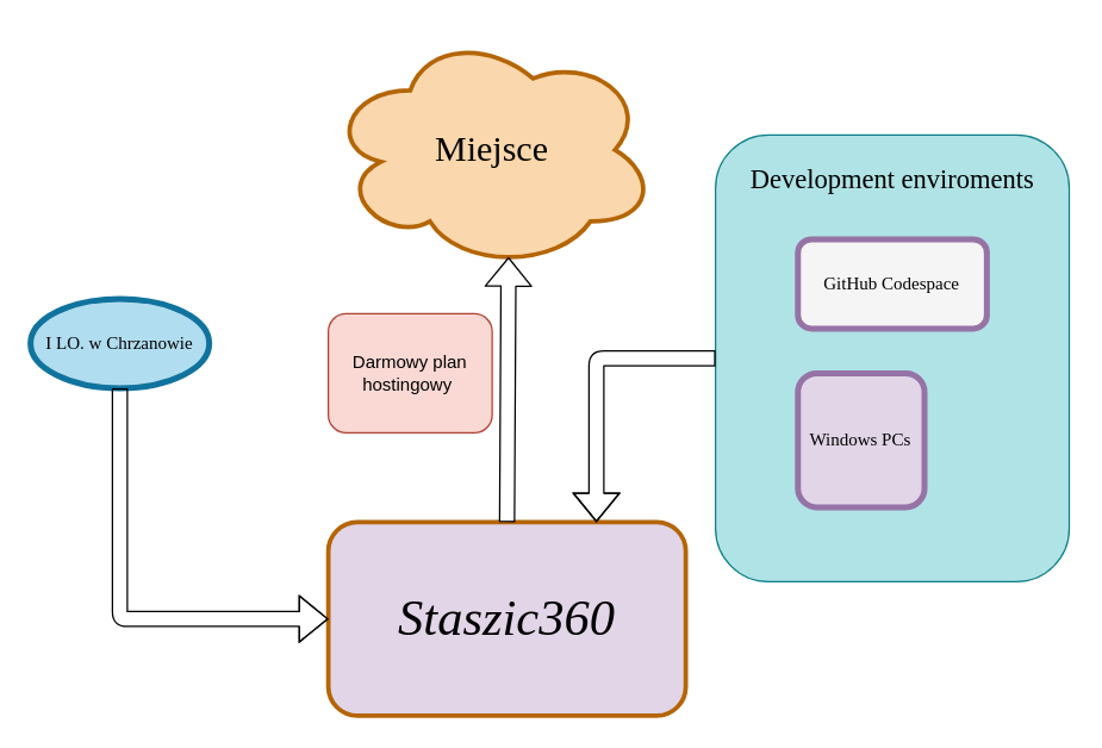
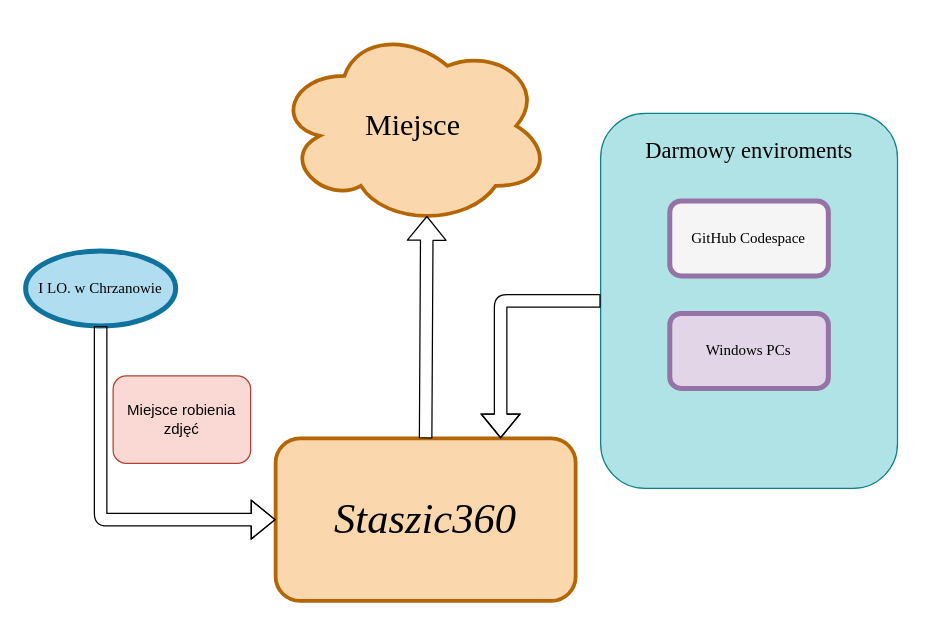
  <mxCell id="0" />
  <mxCell id="1" parent="0" />
  <mxCell id="2" value="" style="rounded=1;whiteSpace=wrap;html=1;fillColor=#b0e3e6;strokeColor=#0e8088;" vertex="1" parent="1"><mxGeometry x="480" y="90" width="237.5" height="300" as="geometry" /></mxCell>
- <mxCell id="3" value="&lt;font face=&quot;Lucida Console&quot; style=&quot;font-size: 34px;&quot;&gt;&lt;i style=&quot;&quot;&gt;Staszic360&lt;/i&gt;&lt;/font&gt;" style="rounded=1;whiteSpace=wrap;html=1;fillColor=#e1d5e7;strokeColor=#b46504;strokeWidth=3;" vertex="1" parent="1"><mxGeometry x="220" y="350" width="240" height="130" as="geometry" /></mxCell>
+ <mxCell id="3" value="&lt;font face=&quot;Lucida Console&quot; style=&quot;font-size: 34px;&quot;&gt;&lt;i style=&quot;&quot;&gt;Staszic360&lt;/i&gt;&lt;/font&gt;" style="rounded=1;whiteSpace=wrap;html=1;fillColor=#fad7ac;strokeColor=#b46504;strokeWidth=3;" vertex="1" parent="1"><mxGeometry x="220" y="350" width="240" height="130" as="geometry" /></mxCell>
  <mxCell id="4" value="I LO. w Chrzanowie" style="ellipse;whiteSpace=wrap;html=1;fillColor=#b1ddf0;strokeColor=#10739e;strokeWidth=4;fontFamily=Lucida Console;" vertex="1" parent="1"><mxGeometry x="20" y="200" width="120" height="60" as="geometry" /></mxCell>
  <mxCell id="5" value="" style="shape=flexArrow;endArrow=classic;html=1;entryX=0;entryY=0.5;entryDx=0;entryDy=0;exitX=0.5;exitY=1;exitDx=0;exitDy=0;" edge="1" parent="1" source="4" target="3"><mxGeometry width="50" height="50" relative="1" as="geometry"><mxPoint x="340" y="420" as="sourcePoint" /><mxPoint x="390" y="370" as="targetPoint" /><Array as="points"><mxPoint x="80" y="415" /></Array></mxGeometry></mxCell>
+ <mxCell id="6" value="Miejsce robienia zdjęć" style="text;html=1;align=center;verticalAlign=middle;whiteSpace=wrap;rounded=1;fillColor=#fad9d5;strokeColor=#ae4132;" vertex="1" parent="1"><mxGeometry x="90" y="300" width="110" height="70" as="geometry" /></mxCell>
  <mxCell id="7" value="&lt;font style=&quot;font-size: 24px;&quot; face=&quot;Tahoma&quot;&gt;Miejsce&lt;/font&gt;" style="ellipse;shape=cloud;whiteSpace=wrap;html=1;fillColor=#fad7ac;strokeColor=#b46504;strokeWidth=3;" vertex="1" parent="1"><mxGeometry x="220" y="20" width="220" height="160" as="geometry" /></mxCell>
- <mxCell id="8" value="Darmowy plan hostingowy&amp;nbsp;" style="text;html=1;align=center;verticalAlign=middle;whiteSpace=wrap;rounded=1;fillColor=#fad9d5;strokeColor=#ae4132;glass=0;shadow=0;fontFamily=Helvetica;" vertex="1" parent="1"><mxGeometry x="220" y="210" width="110" height="80" as="geometry" /></mxCell>
  <mxCell id="9" value="" style="shape=flexArrow;endArrow=classic;html=1;entryX=0.55;entryY=0.95;entryDx=0;entryDy=0;entryPerimeter=0;exitX=0.5;exitY=0;exitDx=0;exitDy=0;fillColor=#FFFFFF;" edge="1" parent="1" source="3" target="7"><mxGeometry width="50" height="50" relative="1" as="geometry"><mxPoint x="320" y="290" as="sourcePoint" /><mxPoint x="370" y="240" as="targetPoint" /></mxGeometry></mxCell>
  <mxCell id="10" value="&lt;font face=&quot;Lucida Console&quot;&gt;GitHub Codespace&lt;/font&gt;" style="rounded=1;whiteSpace=wrap;html=1;fillColor=#f5f5f5;strokeColor=#9673a6;strokeWidth=4;" vertex="1" parent="1"><mxGeometry x="535.32" y="160" width="126.87" height="60" as="geometry" /></mxCell>
- <mxCell id="11" value="&lt;font face=&quot;Lucida Console&quot;&gt;Development enviroments&lt;/font&gt;" style="text;html=1;align=center;verticalAlign=middle;whiteSpace=wrap;rounded=0;fontSize=18;" vertex="1" parent="1"><mxGeometry x="485" y="70" width="227.5" height="100" as="geometry" /></mxCell>
- <mxCell id="12" value="&lt;font face=&quot;Lucida Console&quot;&gt;Windows PCs&lt;/font&gt;" style="rounded=1;whiteSpace=wrap;html=1;fillColor=#e1d5e7;strokeColor=#9673a6;strokeWidth=4;" vertex="1" parent="1"><mxGeometry x="535.32" y="250" width="85" height="90" as="geometry" /></mxCell>
+ <mxCell id="11" value="&lt;font face=&quot;Lucida Console&quot;&gt;Darmowy enviroments&lt;/font&gt;" style="text;html=1;align=center;verticalAlign=middle;whiteSpace=wrap;rounded=0;fontSize=18;" vertex="1" parent="1"><mxGeometry x="485" y="70" width="227.5" height="100" as="geometry" /></mxCell>
+ <mxCell id="12" value="&lt;font face=&quot;Lucida Console&quot;&gt;Windows PCs&lt;/font&gt;" style="rounded=1;whiteSpace=wrap;html=1;fillColor=#e1d5e7;strokeColor=#9673a6;strokeWidth=4;" vertex="1" parent="1"><mxGeometry x="535.32" y="250" width="126.87" height="60" as="geometry" /></mxCell>
  <mxCell id="13" value="" style="shape=flexArrow;endArrow=classic;html=1;entryX=0.75;entryY=0;entryDx=0;entryDy=0;exitX=0;exitY=0.5;exitDx=0;exitDy=0;" edge="1" parent="1" source="2" target="3"><mxGeometry width="50" height="50" relative="1" as="geometry"><mxPoint x="400" y="280" as="sourcePoint" /><mxPoint x="450" y="230" as="targetPoint" /><Array as="points"><mxPoint x="400" y="240" /></Array></mxGeometry></mxCell>
